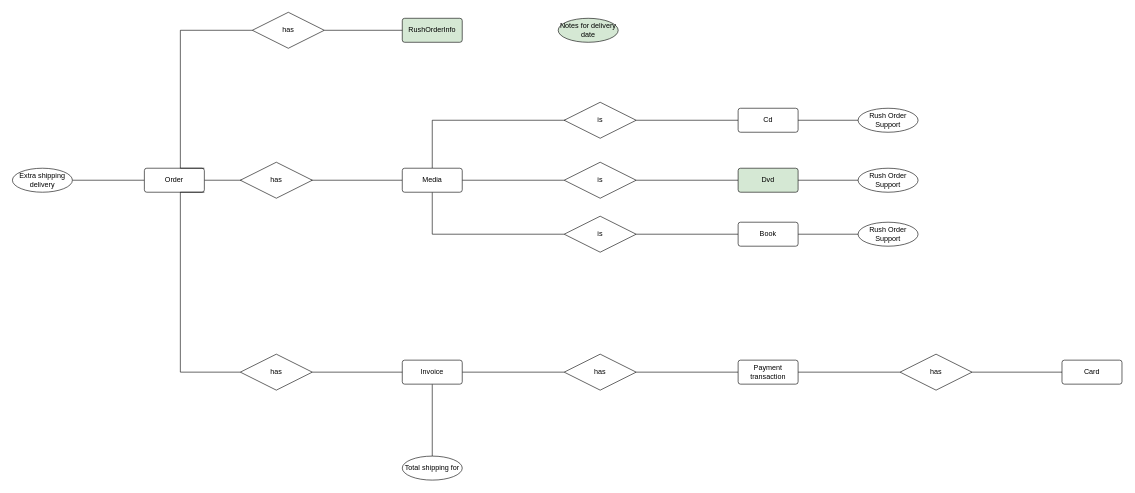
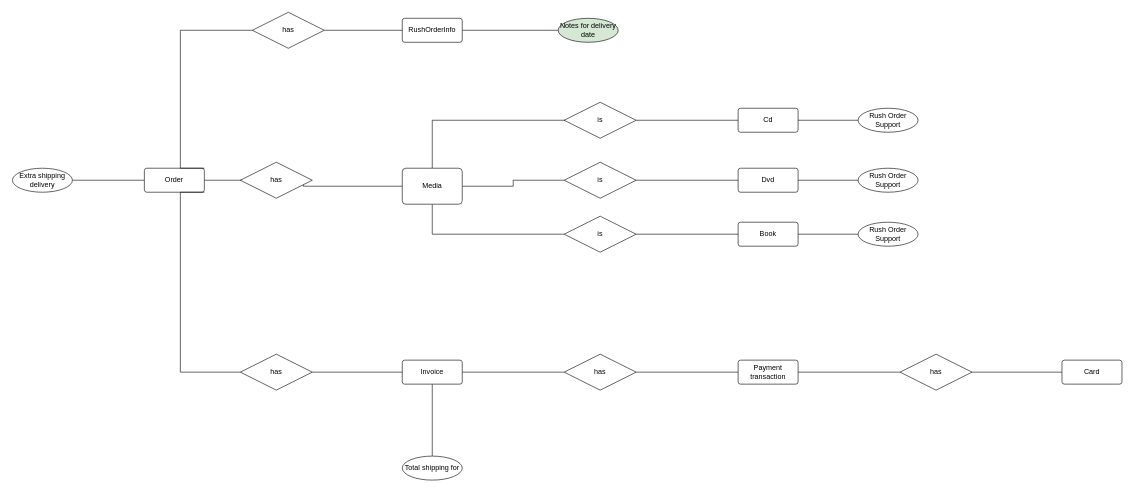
  <mxCell id="0" />
  <mxCell id="1" parent="0" />
  <mxCell id="2" style="edgeStyle=orthogonalEdgeStyle;orthogonalLoop=1;jettySize=auto;html=1;rounded=0;strokeColor=none;" edge="1" parent="1" source="5" target="9"><mxGeometry relative="1" as="geometry" /></mxCell>
  <mxCell id="3" style="edgeStyle=orthogonalEdgeStyle;rounded=0;orthogonalLoop=1;jettySize=auto;html=1;exitX=1;exitY=0.5;exitDx=0;exitDy=0;endArrow=none;endFill=0;" edge="1" parent="1" source="5" target="9"><mxGeometry relative="1" as="geometry" /></mxCell>
  <mxCell id="4" style="edgeStyle=orthogonalEdgeStyle;rounded=0;orthogonalLoop=1;jettySize=auto;html=1;entryX=1;entryY=0.5;entryDx=0;entryDy=0;endArrow=none;endFill=0;" edge="1" parent="1" source="5" target="38"><mxGeometry relative="1" as="geometry" /></mxCell>
  <mxCell id="5" value="Order" style="rounded=1;arcSize=10;whiteSpace=wrap;html=1;align=center;" vertex="1" parent="1"><mxGeometry x="240" y="280" width="100" height="40" as="geometry" /></mxCell>
  <mxCell id="6" style="edgeStyle=orthogonalEdgeStyle;rounded=0;orthogonalLoop=1;jettySize=auto;html=1;entryX=0;entryY=0.5;entryDx=0;entryDy=0;endArrow=none;endFill=0;" edge="1" parent="1" source="9" target="23"><mxGeometry relative="1" as="geometry" /></mxCell>
  <mxCell id="7" style="edgeStyle=orthogonalEdgeStyle;rounded=0;orthogonalLoop=1;jettySize=auto;html=1;exitX=0.5;exitY=1;exitDx=0;exitDy=0;endArrow=none;endFill=0;" edge="1" parent="1" source="9" target="25"><mxGeometry relative="1" as="geometry"><Array as="points"><mxPoint x="720" y="390" /></Array></mxGeometry></mxCell>
  <mxCell id="8" style="edgeStyle=orthogonalEdgeStyle;rounded=0;orthogonalLoop=1;jettySize=auto;html=1;exitX=0.5;exitY=0;exitDx=0;exitDy=0;entryX=0;entryY=0;entryDx=0;entryDy=0;endArrow=none;endFill=0;" edge="1" parent="1" source="9" target="27"><mxGeometry relative="1" as="geometry"><Array as="points"><mxPoint x="720" y="200" /><mxPoint x="970" y="200" /></Array></mxGeometry></mxCell>
- <mxCell id="9" value="Media" style="rounded=1;arcSize=10;whiteSpace=wrap;html=1;align=center;" vertex="1" parent="1"><mxGeometry x="670" y="280" width="100" height="40" as="geometry" /></mxCell>
- <mxCell id="11" value="RushOrderInfo" style="rounded=1;arcSize=10;whiteSpace=wrap;html=1;align=center;fillColor=#d5e8d4;" vertex="1" parent="1"><mxGeometry x="670" y="30" width="100" height="40" as="geometry" /></mxCell>
+ <mxCell id="9" value="Media" style="rounded=1;arcSize=10;whiteSpace=wrap;html=1;align=center;" vertex="1" parent="1"><mxGeometry x="670" y="280" width="100" height="60" as="geometry" /></mxCell>
+ <mxCell id="10" style="edgeStyle=orthogonalEdgeStyle;rounded=0;orthogonalLoop=1;jettySize=auto;html=1;exitX=1;exitY=0.5;exitDx=0;exitDy=0;entryX=0;entryY=0.5;entryDx=0;entryDy=0;endArrow=none;endFill=0;" edge="1" parent="1" source="11" target="37"><mxGeometry relative="1" as="geometry" /></mxCell>
+ <mxCell id="11" value="RushOrderInfo" style="rounded=1;arcSize=10;whiteSpace=wrap;html=1;align=center;" vertex="1" parent="1"><mxGeometry x="670" y="30" width="100" height="40" as="geometry" /></mxCell>
  <mxCell id="12" style="edgeStyle=orthogonalEdgeStyle;rounded=0;orthogonalLoop=1;jettySize=auto;html=1;exitX=0.5;exitY=1;exitDx=0;exitDy=0;endArrow=none;endFill=0;" edge="1" parent="1" source="14" target="39"><mxGeometry relative="1" as="geometry" /></mxCell>
  <mxCell id="13" style="edgeStyle=orthogonalEdgeStyle;rounded=0;orthogonalLoop=1;jettySize=auto;html=1;exitX=1;exitY=0.5;exitDx=0;exitDy=0;entryX=0;entryY=0.5;entryDx=0;entryDy=0;endArrow=none;endFill=0;" edge="1" parent="1" source="14" target="41"><mxGeometry relative="1" as="geometry" /></mxCell>
  <mxCell id="14" value="Invoice" style="rounded=1;arcSize=10;whiteSpace=wrap;html=1;align=center;" vertex="1" parent="1"><mxGeometry x="670" y="600" width="100" height="40" as="geometry" /></mxCell>
  <mxCell id="15" style="edgeStyle=orthogonalEdgeStyle;rounded=0;orthogonalLoop=1;jettySize=auto;html=1;exitX=1;exitY=0.5;exitDx=0;exitDy=0;endArrow=none;endFill=0;" edge="1" parent="1" source="16" target="11"><mxGeometry relative="1" as="geometry" /></mxCell>
  <mxCell id="16" value="has" style="shape=rhombus;perimeter=rhombusPerimeter;whiteSpace=wrap;html=1;align=center;" vertex="1" parent="1"><mxGeometry x="420" y="20" width="120" height="60" as="geometry" /></mxCell>
  <mxCell id="17" style="edgeStyle=orthogonalEdgeStyle;rounded=0;orthogonalLoop=1;jettySize=auto;html=1;exitX=1;exitY=0;exitDx=0;exitDy=0;endArrow=none;endFill=0;" edge="1" parent="1" source="5" target="16"><mxGeometry relative="1" as="geometry"><mxPoint x="340" y="280" as="sourcePoint" /><mxPoint x="520" y="150" as="targetPoint" /><Array as="points"><mxPoint x="300" y="280" /><mxPoint x="300" y="50" /></Array></mxGeometry></mxCell>
  <mxCell id="18" value="has" style="shape=rhombus;perimeter=rhombusPerimeter;whiteSpace=wrap;html=1;align=center;" vertex="1" parent="1"><mxGeometry x="400" y="270" width="120" height="60" as="geometry" /></mxCell>
  <mxCell id="19" style="edgeStyle=orthogonalEdgeStyle;rounded=0;orthogonalLoop=1;jettySize=auto;html=1;endArrow=none;endFill=0;" edge="1" parent="1" source="20" target="14"><mxGeometry relative="1" as="geometry" /></mxCell>
  <mxCell id="20" value="has" style="shape=rhombus;perimeter=rhombusPerimeter;whiteSpace=wrap;html=1;align=center;" vertex="1" parent="1"><mxGeometry x="400" y="590" width="120" height="60" as="geometry" /></mxCell>
  <mxCell id="21" style="edgeStyle=orthogonalEdgeStyle;rounded=0;orthogonalLoop=1;jettySize=auto;html=1;exitX=1;exitY=1;exitDx=0;exitDy=0;endArrow=none;endFill=0;" edge="1" parent="1" source="5" target="20"><mxGeometry relative="1" as="geometry"><mxPoint x="340" y="320" as="sourcePoint" /><mxPoint x="520" y="470" as="targetPoint" /><Array as="points"><mxPoint x="300" y="320" /><mxPoint x="300" y="620" /></Array></mxGeometry></mxCell>
  <mxCell id="22" style="edgeStyle=orthogonalEdgeStyle;rounded=0;orthogonalLoop=1;jettySize=auto;html=1;endArrow=none;endFill=0;" edge="1" parent="1" source="23" target="31"><mxGeometry relative="1" as="geometry" /></mxCell>
  <mxCell id="23" value="is" style="shape=rhombus;perimeter=rhombusPerimeter;whiteSpace=wrap;html=1;align=center;" vertex="1" parent="1"><mxGeometry x="940" y="270" width="120" height="60" as="geometry" /></mxCell>
  <mxCell id="24" style="edgeStyle=orthogonalEdgeStyle;rounded=0;orthogonalLoop=1;jettySize=auto;html=1;endArrow=none;endFill=0;" edge="1" parent="1" source="25" target="33"><mxGeometry relative="1" as="geometry" /></mxCell>
  <mxCell id="25" value="is" style="shape=rhombus;perimeter=rhombusPerimeter;whiteSpace=wrap;html=1;align=center;" vertex="1" parent="1"><mxGeometry x="940" y="360" width="120" height="60" as="geometry" /></mxCell>
  <mxCell id="26" style="edgeStyle=orthogonalEdgeStyle;rounded=0;orthogonalLoop=1;jettySize=auto;html=1;exitX=1;exitY=0.5;exitDx=0;exitDy=0;endArrow=none;endFill=0;" edge="1" parent="1" source="27" target="29"><mxGeometry relative="1" as="geometry" /></mxCell>
  <mxCell id="27" value="is" style="shape=rhombus;perimeter=rhombusPerimeter;whiteSpace=wrap;html=1;align=center;" vertex="1" parent="1"><mxGeometry x="940" y="170" width="120" height="60" as="geometry" /></mxCell>
  <mxCell id="28" style="edgeStyle=orthogonalEdgeStyle;rounded=0;orthogonalLoop=1;jettySize=auto;html=1;exitX=1;exitY=0.5;exitDx=0;exitDy=0;endArrow=none;endFill=0;" edge="1" parent="1" source="29" target="34"><mxGeometry relative="1" as="geometry" /></mxCell>
  <mxCell id="29" value="Cd" style="rounded=1;arcSize=10;whiteSpace=wrap;html=1;align=center;" vertex="1" parent="1"><mxGeometry x="1230" y="180" width="100" height="40" as="geometry" /></mxCell>
  <mxCell id="30" style="edgeStyle=orthogonalEdgeStyle;rounded=0;orthogonalLoop=1;jettySize=auto;html=1;exitX=1;exitY=0.5;exitDx=0;exitDy=0;endArrow=none;endFill=0;" edge="1" parent="1" source="31" target="35"><mxGeometry relative="1" as="geometry" /></mxCell>
- <mxCell id="31" value="Dvd" style="rounded=1;arcSize=10;whiteSpace=wrap;html=1;align=center;fillColor=#d5e8d4;" vertex="1" parent="1"><mxGeometry x="1230" y="280" width="100" height="40" as="geometry" /></mxCell>
+ <mxCell id="31" value="Dvd" style="rounded=1;arcSize=10;whiteSpace=wrap;html=1;align=center;" vertex="1" parent="1"><mxGeometry x="1230" y="280" width="100" height="40" as="geometry" /></mxCell>
  <mxCell id="32" style="edgeStyle=orthogonalEdgeStyle;rounded=0;orthogonalLoop=1;jettySize=auto;html=1;exitX=1;exitY=0.5;exitDx=0;exitDy=0;entryX=0;entryY=0.5;entryDx=0;entryDy=0;endArrow=none;endFill=0;" edge="1" parent="1" source="33" target="36"><mxGeometry relative="1" as="geometry" /></mxCell>
  <mxCell id="33" value="Book" style="rounded=1;arcSize=10;whiteSpace=wrap;html=1;align=center;" vertex="1" parent="1"><mxGeometry x="1230" y="370" width="100" height="40" as="geometry" /></mxCell>
  <mxCell id="34" value="Rush Order Support" style="ellipse;whiteSpace=wrap;html=1;align=center;" vertex="1" parent="1"><mxGeometry x="1430" y="180" width="100" height="40" as="geometry" /></mxCell>
  <mxCell id="35" value="Rush Order Support" style="ellipse;whiteSpace=wrap;html=1;align=center;" vertex="1" parent="1"><mxGeometry x="1430" y="280" width="100" height="40" as="geometry" /></mxCell>
  <mxCell id="36" value="Rush Order Support" style="ellipse;whiteSpace=wrap;html=1;align=center;" vertex="1" parent="1"><mxGeometry x="1430" y="370" width="100" height="40" as="geometry" /></mxCell>
  <mxCell id="37" value="Notes for delivery date" style="ellipse;whiteSpace=wrap;html=1;align=center;fillColor=#d5e8d4;" vertex="1" parent="1"><mxGeometry x="930" y="30" width="100" height="40" as="geometry" /></mxCell>
  <mxCell id="38" value="Extra shipping delivery" style="ellipse;whiteSpace=wrap;html=1;align=center;" vertex="1" parent="1"><mxGeometry x="20" y="280" width="100" height="40" as="geometry" /></mxCell>
  <mxCell id="39" value="Total shipping for" style="ellipse;whiteSpace=wrap;html=1;align=center;" vertex="1" parent="1"><mxGeometry x="670" y="760" width="100" height="40" as="geometry" /></mxCell>
  <mxCell id="40" style="edgeStyle=orthogonalEdgeStyle;rounded=0;orthogonalLoop=1;jettySize=auto;html=1;exitX=1;exitY=0.5;exitDx=0;exitDy=0;entryX=0;entryY=0.5;entryDx=0;entryDy=0;endArrow=none;endFill=0;" edge="1" parent="1" source="41" target="43"><mxGeometry relative="1" as="geometry" /></mxCell>
  <mxCell id="41" value="has" style="shape=rhombus;perimeter=rhombusPerimeter;whiteSpace=wrap;html=1;align=center;" vertex="1" parent="1"><mxGeometry x="940" y="590" width="120" height="60" as="geometry" /></mxCell>
  <mxCell id="42" style="edgeStyle=orthogonalEdgeStyle;rounded=0;orthogonalLoop=1;jettySize=auto;html=1;exitX=1;exitY=0.5;exitDx=0;exitDy=0;endArrow=none;endFill=0;" edge="1" parent="1" source="43" target="45"><mxGeometry relative="1" as="geometry" /></mxCell>
  <mxCell id="43" value="Payment transaction" style="rounded=1;arcSize=10;whiteSpace=wrap;html=1;align=center;" vertex="1" parent="1"><mxGeometry x="1230" y="600" width="100" height="40" as="geometry" /></mxCell>
  <mxCell id="44" style="edgeStyle=orthogonalEdgeStyle;rounded=0;orthogonalLoop=1;jettySize=auto;html=1;exitX=1;exitY=0.5;exitDx=0;exitDy=0;entryX=0;entryY=0.5;entryDx=0;entryDy=0;endArrow=none;endFill=0;" edge="1" parent="1" source="45" target="46"><mxGeometry relative="1" as="geometry" /></mxCell>
  <mxCell id="45" value="has" style="shape=rhombus;perimeter=rhombusPerimeter;whiteSpace=wrap;html=1;align=center;" vertex="1" parent="1"><mxGeometry x="1500" y="590" width="120" height="60" as="geometry" /></mxCell>
  <mxCell id="46" value="Card" style="rounded=1;arcSize=10;whiteSpace=wrap;html=1;align=center;" vertex="1" parent="1"><mxGeometry x="1770" y="600" width="100" height="40" as="geometry" /></mxCell>
